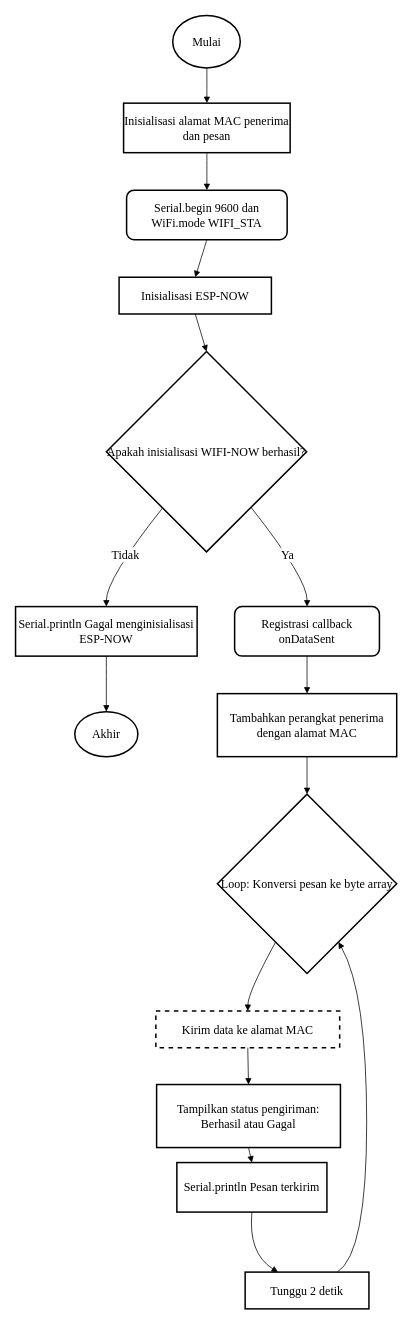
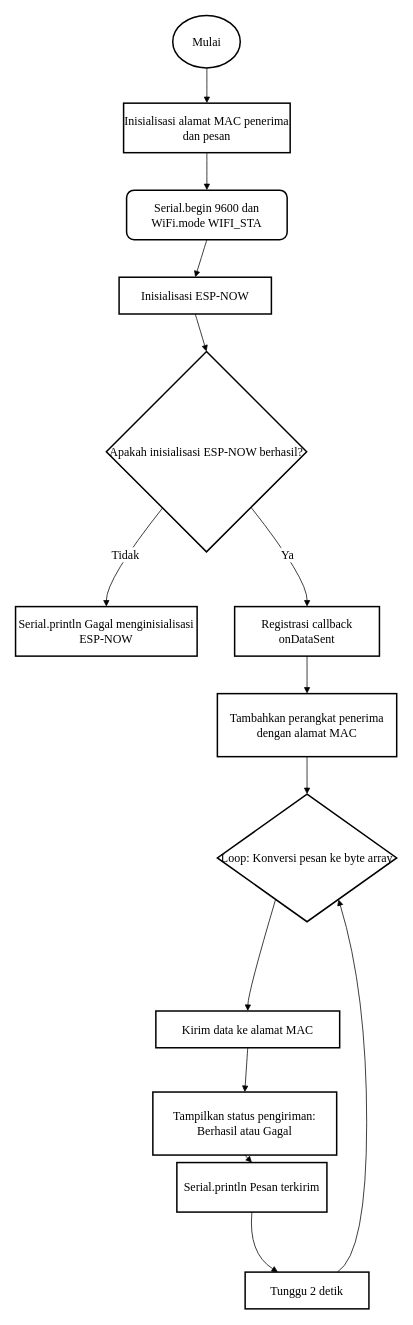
  <mxCell id="0" />
  <mxCell id="1" parent="0" />
  <mxCell id="2" value="Inisialisasi alamat MAC penerima dan pesan" style="whiteSpace=wrap;strokeWidth=2;fontFamily=Comic Sans MS;fontSize=16;" vertex="1" parent="1"><mxGeometry x="164" y="137" width="222" height="66" as="geometry" /></mxCell>
  <mxCell id="3" value="Serial.begin 9600 dan WiFi.mode WIFI_STA" style="whiteSpace=wrap;strokeWidth=2;fontFamily=Comic Sans MS;fontSize=16;rounded=1;" vertex="1" parent="1"><mxGeometry x="168" y="253" width="214" height="66" as="geometry" /></mxCell>
  <mxCell id="4" value="Inisialisasi ESP-NOW" style="whiteSpace=wrap;strokeWidth=2;fontFamily=Comic Sans MS;fontSize=16;" vertex="1" parent="1"><mxGeometry x="158" y="369" width="203" height="49" as="geometry" /></mxCell>
- <mxCell id="5" value="Apakah inisialisasi WIFI-NOW berhasil?" style="rhombus;strokeWidth=2;whiteSpace=wrap;fontFamily=Comic Sans MS;fontSize=16;" vertex="1" parent="1"><mxGeometry x="141" y="468" width="267" height="267" as="geometry" /></mxCell>
+ <mxCell id="5" value="Apakah inisialisasi ESP-NOW berhasil?" style="rhombus;strokeWidth=2;whiteSpace=wrap;fontFamily=Comic Sans MS;fontSize=16;" vertex="1" parent="1"><mxGeometry x="141" y="468" width="267" height="267" as="geometry" /></mxCell>
  <mxCell id="6" value="Serial.println Gagal menginisialisasi ESP-NOW" style="whiteSpace=wrap;strokeWidth=2;fontFamily=Comic Sans MS;fontSize=16;" vertex="1" parent="1"><mxGeometry x="20" y="808" width="242" height="66" as="geometry" /></mxCell>
- <mxCell id="7" value="Registrasi callback onDataSent" style="whiteSpace=wrap;strokeWidth=2;fontFamily=Comic Sans MS;fontSize=16;rounded=1;" vertex="1" parent="1"><mxGeometry x="312" y="808" width="193" height="66" as="geometry" /></mxCell>
+ <mxCell id="7" value="Registrasi callback onDataSent" style="whiteSpace=wrap;strokeWidth=2;fontFamily=Comic Sans MS;fontSize=16;" vertex="1" parent="1"><mxGeometry x="312" y="808" width="193" height="66" as="geometry" /></mxCell>
  <mxCell id="8" value="Tambahkan perangkat penerima dengan alamat MAC" style="whiteSpace=wrap;strokeWidth=2;fontFamily=Comic Sans MS;fontSize=16;" vertex="1" parent="1"><mxGeometry x="289" y="924" width="239" height="84" as="geometry" /></mxCell>
- <mxCell id="9" value="Loop: Konversi pesan ke byte array" style="rhombus;strokeWidth=2;whiteSpace=wrap;fontFamily=Comic Sans MS;fontSize=16;" vertex="1" parent="1"><mxGeometry x="289" y="1058" width="239" height="239" as="geometry" /></mxCell>
- <mxCell id="10" value="Kirim data ke alamat MAC" style="whiteSpace=wrap;strokeWidth=2;fontFamily=Comic Sans MS;fontSize=16;dashed=1;" vertex="1" parent="1"><mxGeometry x="207" y="1347" width="245" height="49" as="geometry" /></mxCell>
- <mxCell id="11" value="Tampilkan status pengiriman: Berhasil atau Gagal" style="whiteSpace=wrap;strokeWidth=2;fontFamily=Comic Sans MS;fontSize=16;" vertex="1" parent="1"><mxGeometry x="208" y="1445" width="245" height="84" as="geometry" /></mxCell>
+ <mxCell id="9" value="Loop: Konversi pesan ke byte array" style="rhombus;strokeWidth=2;whiteSpace=wrap;fontFamily=Comic Sans MS;fontSize=16;" vertex="1" parent="1"><mxGeometry x="289" y="1058" width="239" height="170" as="geometry" /></mxCell>
+ <mxCell id="10" value="Kirim data ke alamat MAC" style="whiteSpace=wrap;strokeWidth=2;fontFamily=Comic Sans MS;fontSize=16;" vertex="1" parent="1"><mxGeometry x="207" y="1347" width="245" height="49" as="geometry" /></mxCell>
+ <mxCell id="11" value="Tampilkan status pengiriman: Berhasil atau Gagal" style="whiteSpace=wrap;strokeWidth=2;fontFamily=Comic Sans MS;fontSize=16;" vertex="1" parent="1"><mxGeometry x="203" y="1455" width="245" height="84" as="geometry" /></mxCell>
  <mxCell id="12" value="Serial.println Pesan terkirim" style="whiteSpace=wrap;strokeWidth=2;fontFamily=Comic Sans MS;fontSize=16;" vertex="1" parent="1"><mxGeometry x="235" y="1549" width="200" height="66" as="geometry" /></mxCell>
  <mxCell id="13" value="Tunggu 2 detik" style="whiteSpace=wrap;strokeWidth=2;fontFamily=Comic Sans MS;fontSize=16;" vertex="1" parent="1"><mxGeometry x="326" y="1695" width="165" height="49" as="geometry" /></mxCell>
  <mxCell id="14" value="" style="curved=1;startArrow=none;endArrow=block;exitX=0.5;exitY=0.99;entryX=0.5;entryY=-0.01;rounded=0;fontFamily=Comic Sans MS;fontSize=16;" edge="1" parent="1" target="2"><mxGeometry relative="1" as="geometry"><Array as="points" /><mxPoint x="275" y="87" as="sourcePoint" /></mxGeometry></mxCell>
  <mxCell id="15" value="" style="curved=1;startArrow=none;endArrow=block;exitX=0.5;exitY=1;entryX=0.5;entryY=0;rounded=0;fontFamily=Comic Sans MS;fontSize=16;" edge="1" parent="1" source="2" target="3"><mxGeometry relative="1" as="geometry"><Array as="points" /></mxGeometry></mxCell>
  <mxCell id="16" value="" style="curved=1;startArrow=none;endArrow=block;exitX=0.5;exitY=1;entryX=0.5;entryY=0;rounded=0;fontFamily=Comic Sans MS;fontSize=16;" edge="1" parent="1" source="3" target="4"><mxGeometry relative="1" as="geometry"><Array as="points" /></mxGeometry></mxCell>
  <mxCell id="17" value="" style="curved=1;startArrow=none;endArrow=block;exitX=0.5;exitY=1;entryX=0.5;entryY=0;rounded=0;fontFamily=Comic Sans MS;fontSize=16;" edge="1" parent="1" source="4" target="5"><mxGeometry relative="1" as="geometry"><Array as="points" /></mxGeometry></mxCell>
  <mxCell id="18" value="Tidak" style="curved=1;startArrow=none;endArrow=block;exitX=0.11;exitY=1;entryX=0.5;entryY=-0.01;rounded=0;fontFamily=Comic Sans MS;fontSize=16;" edge="1" parent="1" source="5" target="6"><mxGeometry relative="1" as="geometry"><Array as="points"><mxPoint x="141" y="771" /></Array></mxGeometry></mxCell>
- <mxCell id="19" value="" style="curved=1;startArrow=none;endArrow=block;exitX=0.5;exitY=1;entryX=0.5;entryY=0;rounded=0;fontFamily=Comic Sans MS;fontSize=16;entryDx=0;entryDy=0;" edge="1" parent="1" source="6" target="28"><mxGeometry relative="1" as="geometry"><Array as="points" /><mxPoint x="141" y="942" as="targetPoint" /></mxGeometry></mxCell>
  <mxCell id="20" value="Ya" style="curved=1;startArrow=none;endArrow=block;exitX=0.9;exitY=1;entryX=0.5;entryY=-0.01;rounded=0;fontFamily=Comic Sans MS;fontSize=16;" edge="1" parent="1" source="5" target="7"><mxGeometry relative="1" as="geometry"><Array as="points"><mxPoint x="409" y="771" /></Array></mxGeometry></mxCell>
  <mxCell id="21" value="" style="curved=1;startArrow=none;endArrow=block;exitX=0.5;exitY=1;entryX=0.5;entryY=0;rounded=0;fontFamily=Comic Sans MS;fontSize=16;" edge="1" parent="1" source="7" target="8"><mxGeometry relative="1" as="geometry"><Array as="points" /></mxGeometry></mxCell>
  <mxCell id="22" value="" style="curved=1;startArrow=none;endArrow=block;exitX=0.5;exitY=1;entryX=0.5;entryY=0;rounded=0;fontFamily=Comic Sans MS;fontSize=16;" edge="1" parent="1" source="8" target="9"><mxGeometry relative="1" as="geometry"><Array as="points" /></mxGeometry></mxCell>
  <mxCell id="23" value="" style="curved=1;startArrow=none;endArrow=block;exitX=0.23;exitY=1;entryX=0.5;entryY=-0.01;rounded=0;fontFamily=Comic Sans MS;fontSize=16;" edge="1" parent="1" source="9" target="10"><mxGeometry relative="1" as="geometry"><Array as="points"><mxPoint x="330" y="1322" /></Array></mxGeometry></mxCell>
  <mxCell id="24" value="" style="curved=1;startArrow=none;endArrow=block;exitX=0.5;exitY=0.98;entryX=0.5;entryY=0;rounded=0;fontFamily=Comic Sans MS;fontSize=16;" edge="1" parent="1" source="10" target="11"><mxGeometry relative="1" as="geometry"><Array as="points" /></mxGeometry></mxCell>
  <mxCell id="25" value="" style="curved=1;startArrow=none;endArrow=block;exitX=0.5;exitY=1;entryX=0.5;entryY=0;rounded=0;fontFamily=Comic Sans MS;fontSize=16;" edge="1" parent="1" source="11" target="12"><mxGeometry relative="1" as="geometry"><Array as="points" /></mxGeometry></mxCell>
  <mxCell id="26" value="" style="curved=1;startArrow=none;endArrow=block;exitX=0.5;exitY=1.01;entryX=0.27;entryY=0.01;rounded=0;fontFamily=Comic Sans MS;fontSize=16;" edge="1" parent="1" source="12" target="13"><mxGeometry relative="1" as="geometry"><Array as="points"><mxPoint x="330" y="1670" /></Array></mxGeometry></mxCell>
  <mxCell id="27" value="" style="curved=1;startArrow=none;endArrow=block;exitX=0.74;exitY=0.01;entryX=0.77;entryY=1;rounded=0;fontFamily=Comic Sans MS;fontSize=16;" edge="1" parent="1" source="13" target="9"><mxGeometry relative="1" as="geometry"><Array as="points"><mxPoint x="488" y="1670" /><mxPoint x="488" y="1322" /></Array></mxGeometry></mxCell>
- <mxCell id="28" value="&lt;font face=&quot;Comic Sans MS&quot;&gt;&lt;span style=&quot;font-size: 16px;&quot;&gt;Akhir&lt;/span&gt;&lt;/font&gt;" style="ellipse;whiteSpace=wrap;html=1;strokeWidth=2;" vertex="1" parent="1"><mxGeometry x="99" y="948" width="84" height="60" as="geometry" /></mxCell>
  <mxCell id="29" value="&lt;font face=&quot;Comic Sans MS&quot;&gt;&lt;span style=&quot;font-size: 16px;&quot;&gt;Mulai&lt;/span&gt;&lt;/font&gt;" style="ellipse;whiteSpace=wrap;html=1;strokeWidth=2;" vertex="1" parent="1"><mxGeometry x="229.5" y="20" width="90" height="70" as="geometry" /></mxCell>
